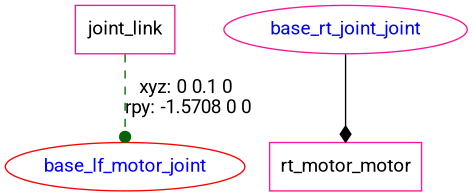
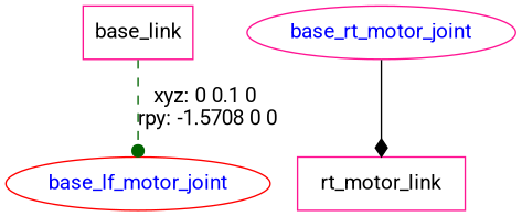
  digraph {
    fontname=Roboto
    node [color=deeppink fontname=Roboto shape=box]
    edge [fontname=Roboto]
-   n1 [label=joint_link]
+   n1 [label=base_link]
    base_lf_motor_joint [color=red fontcolor=blue shape=ellipse]
-   base_rt_motor_joint [fontcolor=blue shape=ellipse label=base_rt_joint_joint]
-   n4 [label=rt_motor_motor]
+   base_rt_motor_joint [fontcolor=blue shape=ellipse]
+   n4 [label=rt_motor_link]
    n1 -> base_lf_motor_joint [arrowhead=dot color=darkgreen label="xyz: 0 0.1 0 \nrpy: -1.5708 0 0" style=dashed]
    base_rt_motor_joint -> n4 [arrowhead=diamond color=black style=solid]
  }
